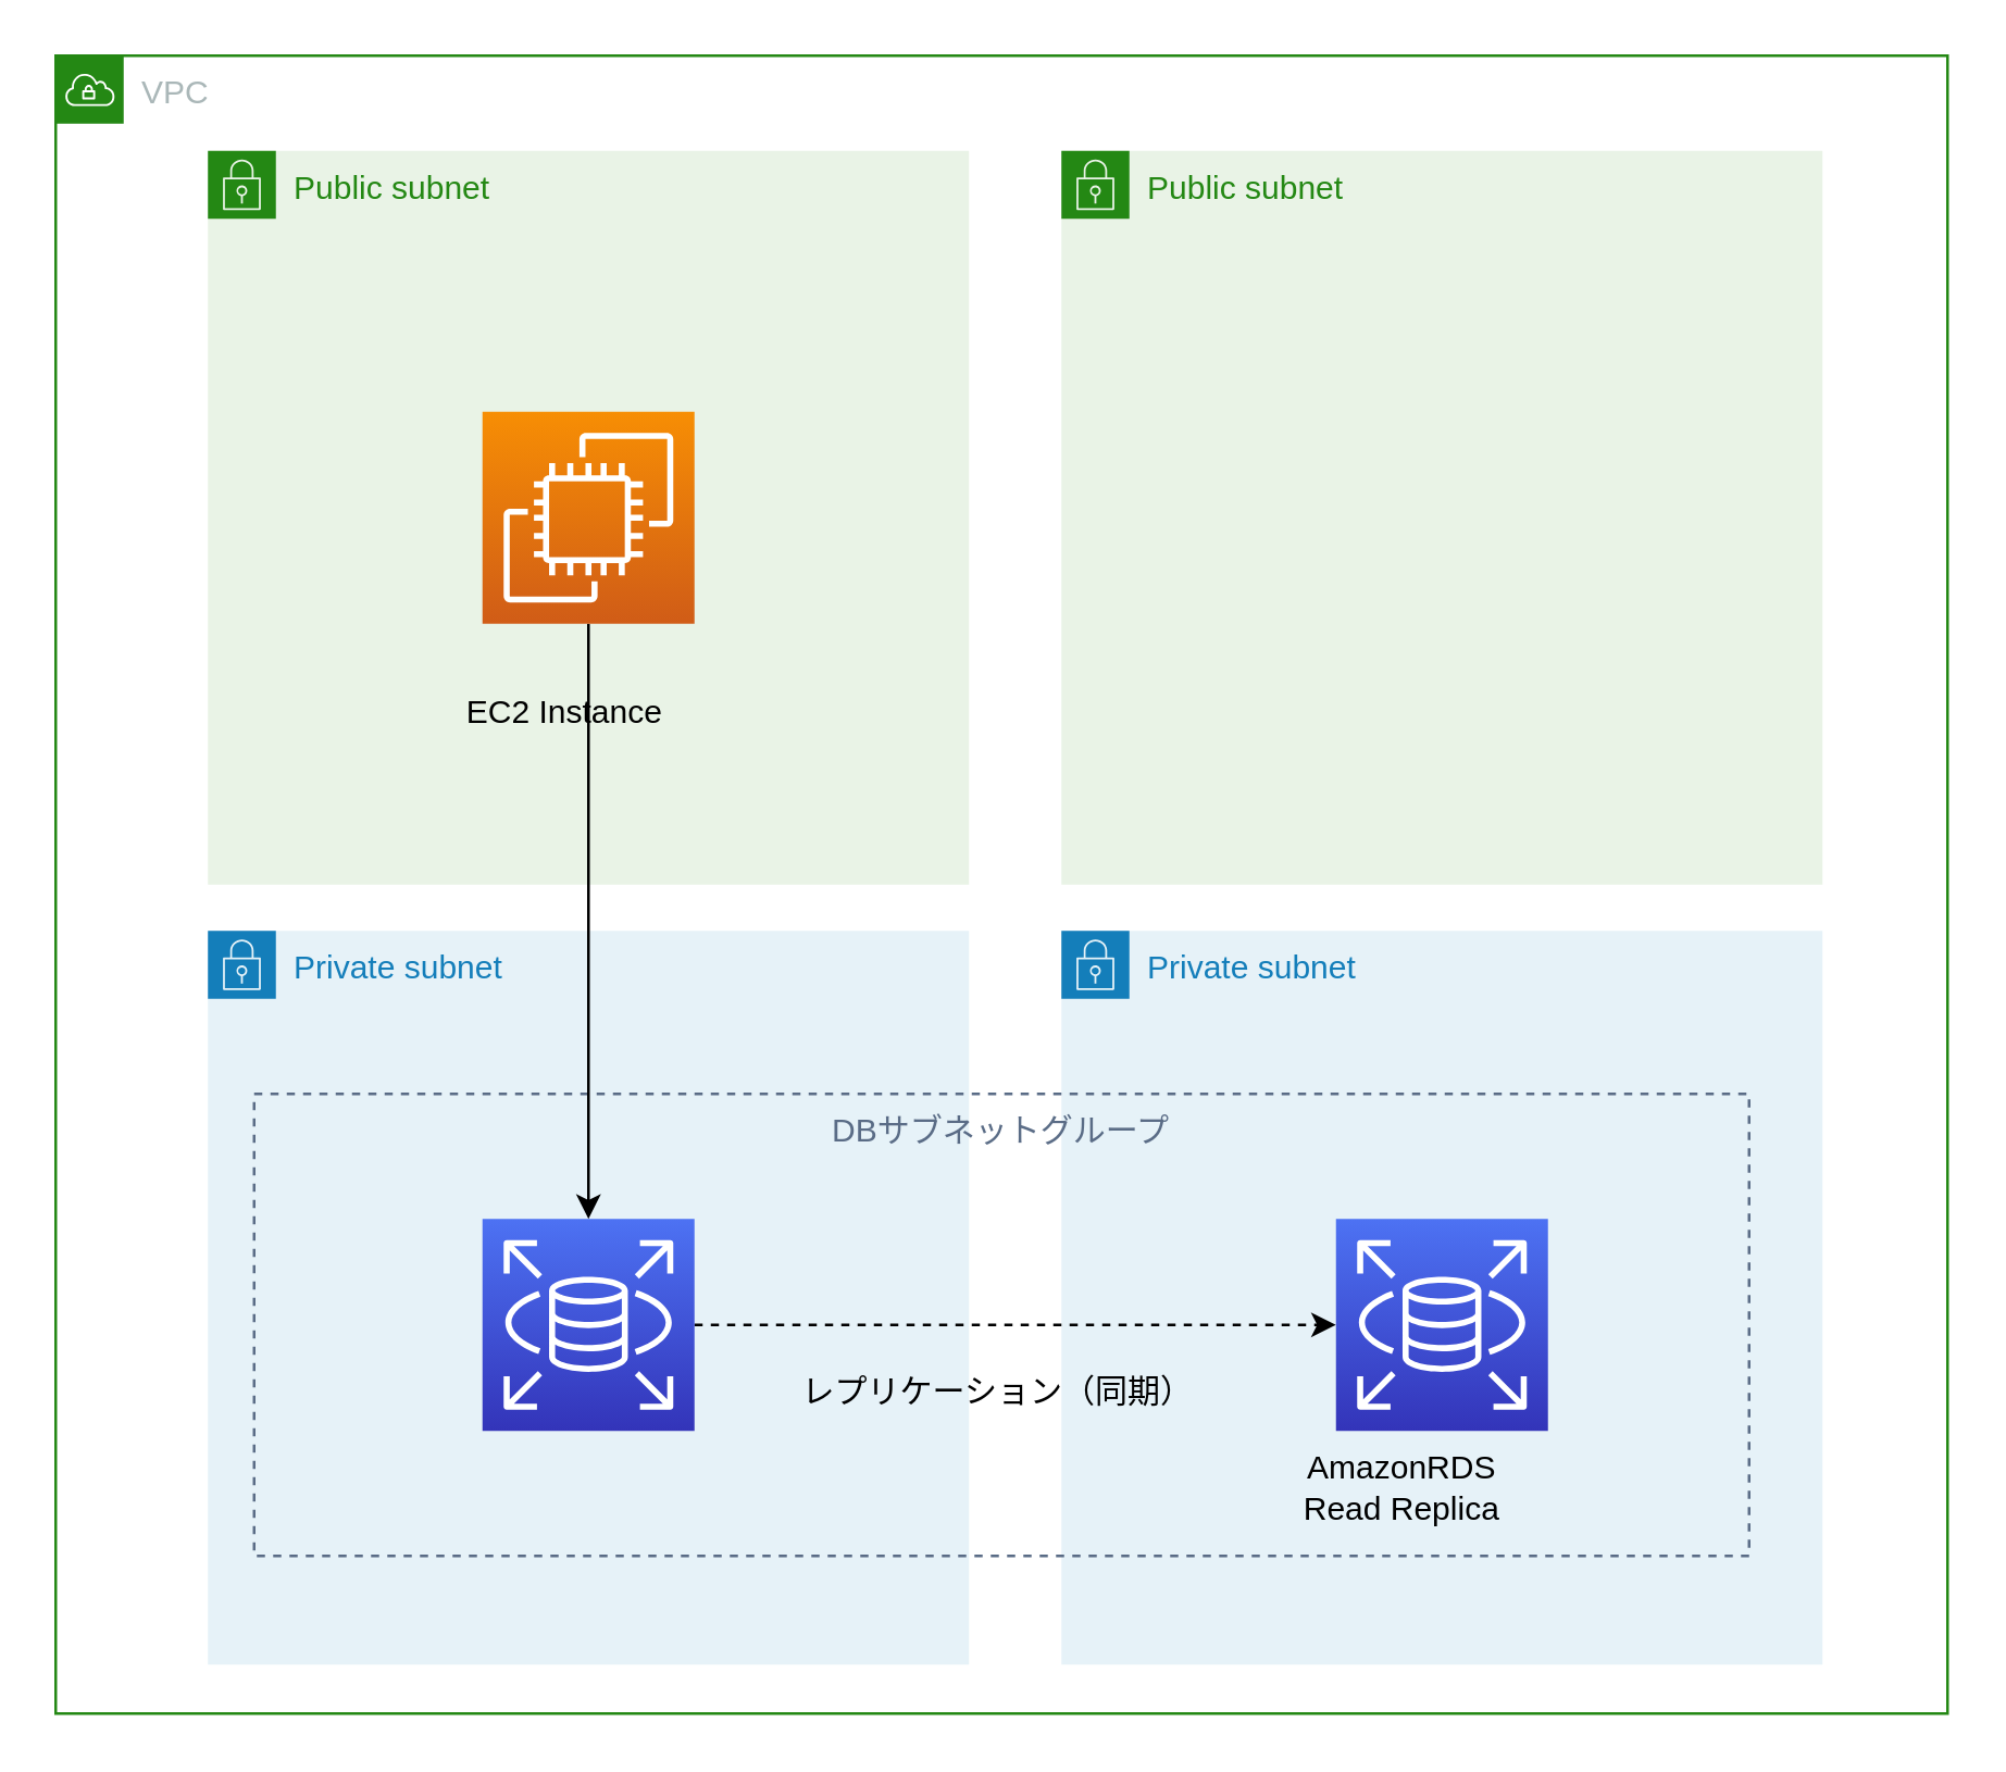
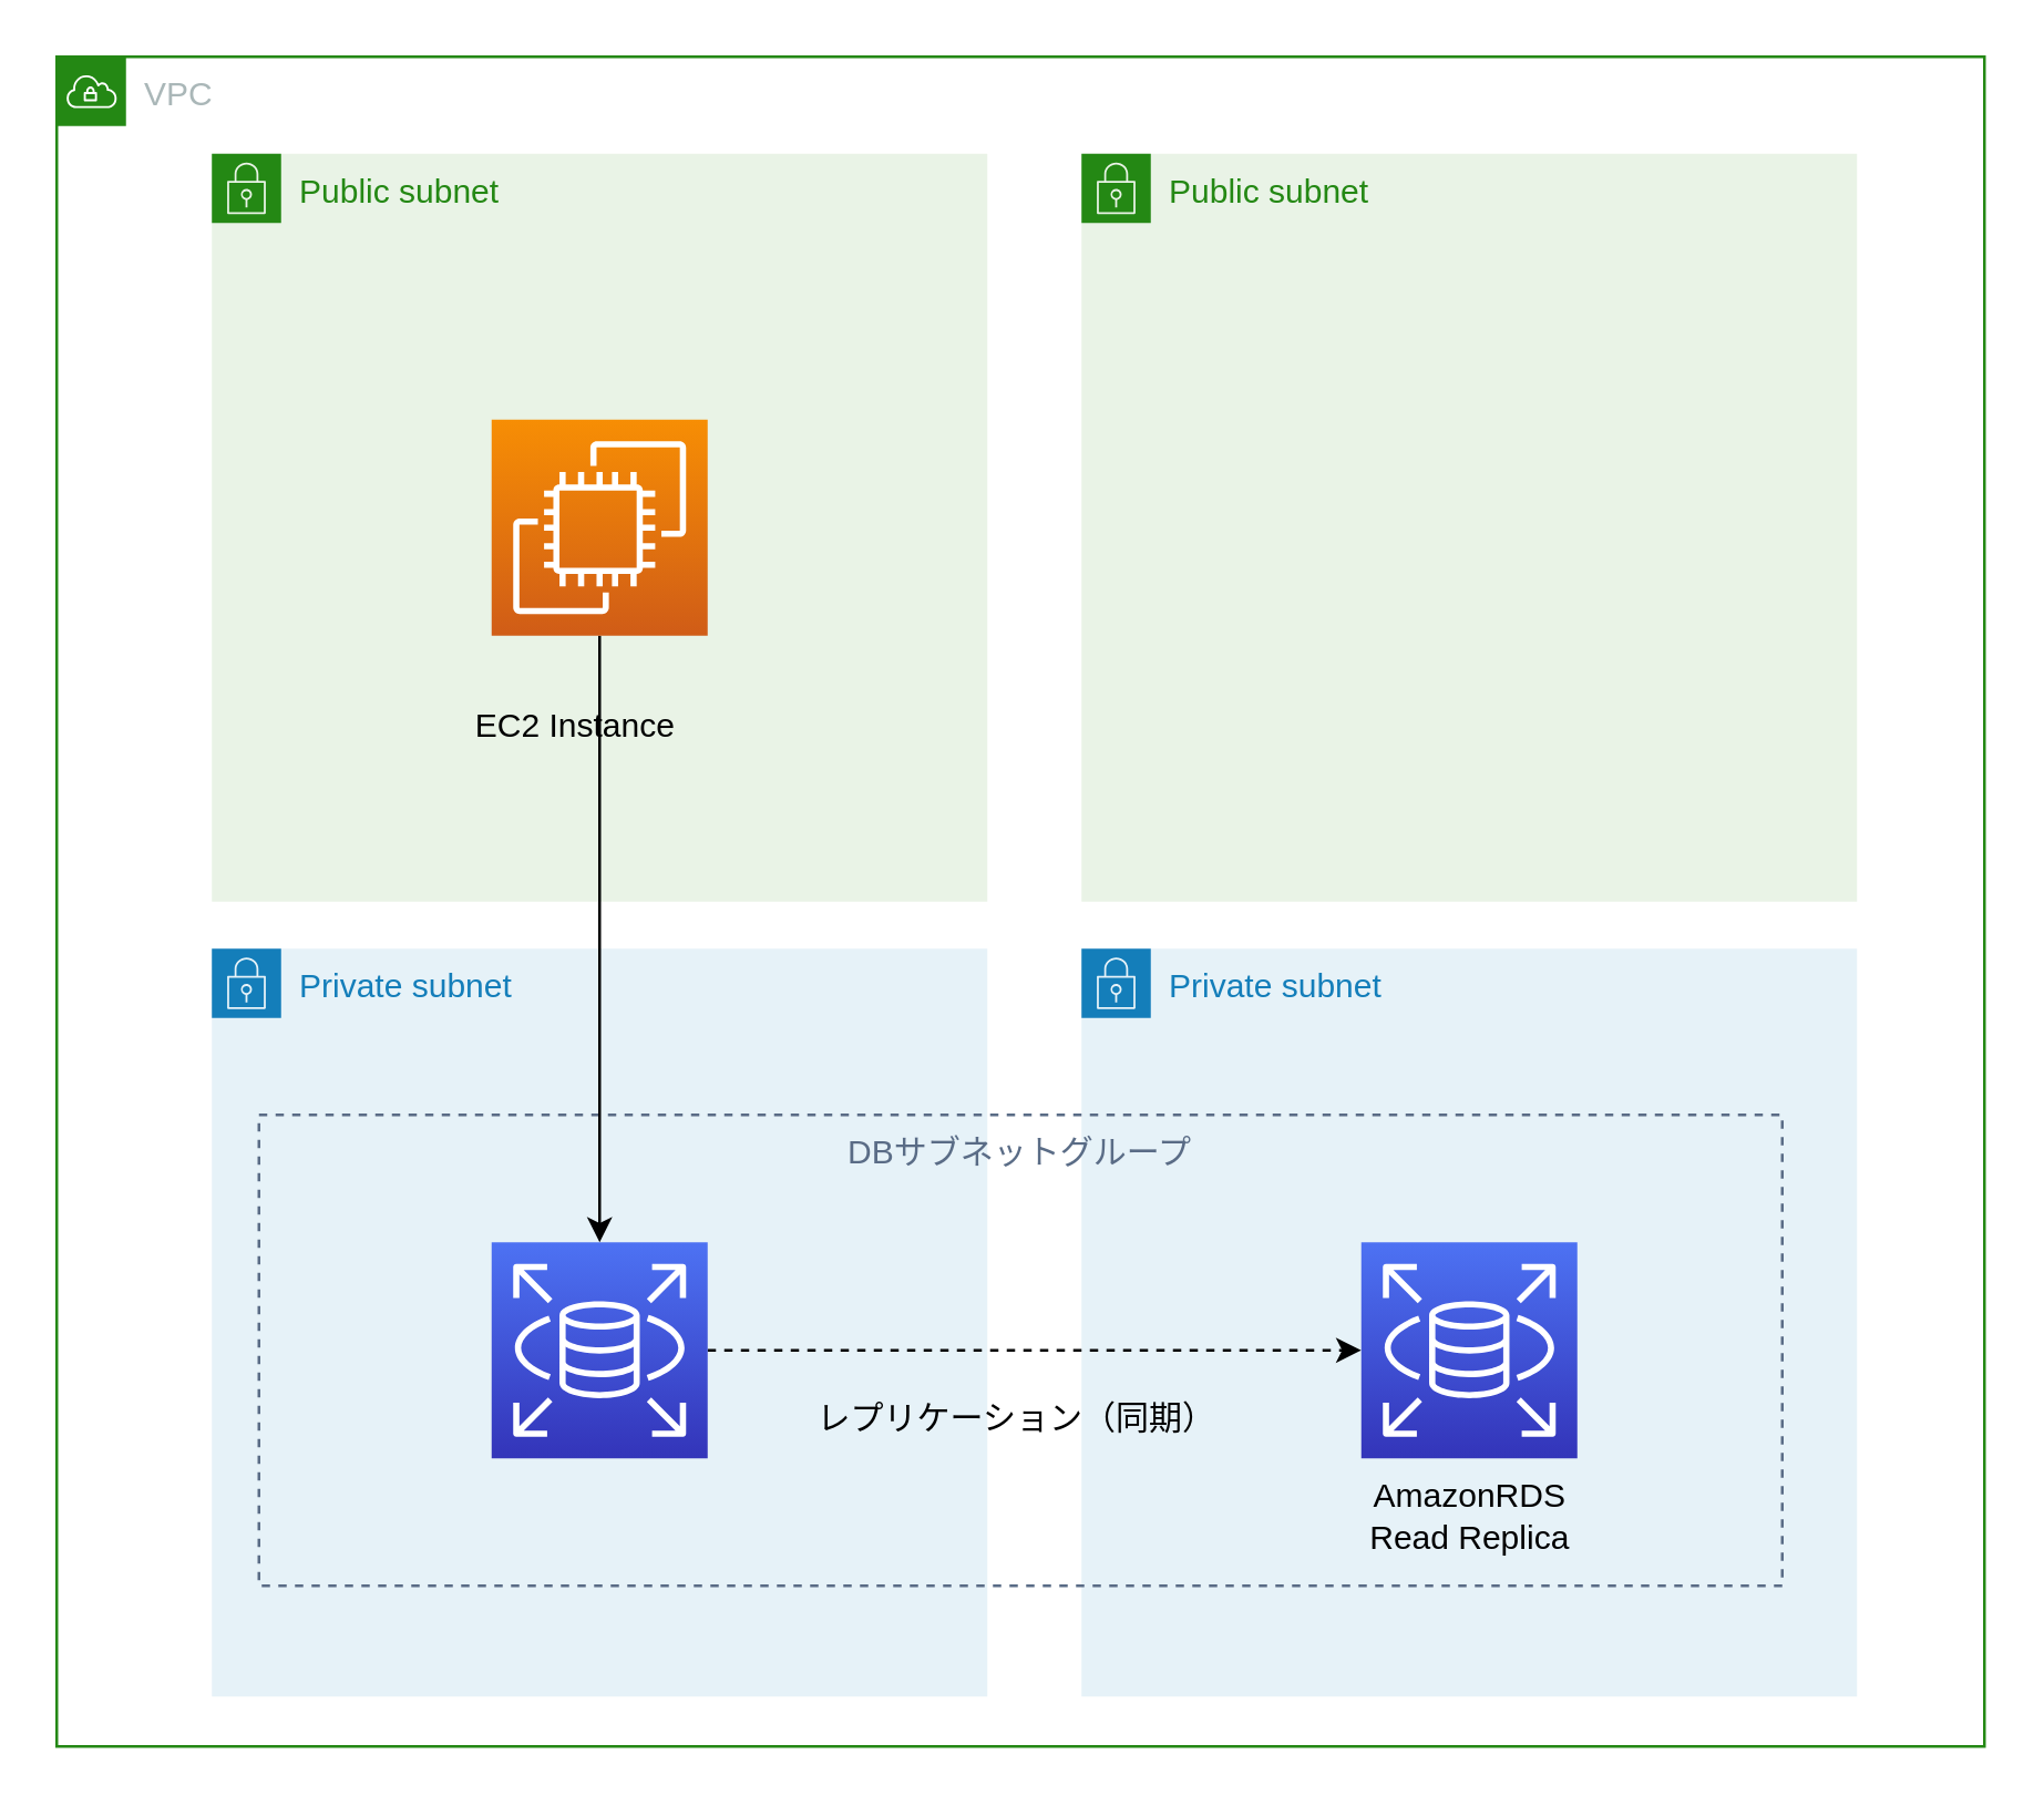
  <mxCell id="0" />
  <mxCell id="1" parent="0" />
  <mxCell id="2" value="VPC" style="points=[[0,0],[0.25,0],[0.5,0],[0.75,0],[1,0],[1,0.25],[1,0.5],[1,0.75],[1,1],[0.75,1],[0.5,1],[0.25,1],[0,1],[0,0.75],[0,0.5],[0,0.25]];outlineConnect=0;gradientColor=none;html=1;whiteSpace=wrap;fontSize=12;fontStyle=0;shape=mxgraph.aws4.group;grIcon=mxgraph.aws4.group_vpc;strokeColor=#248814;fillColor=none;verticalAlign=top;align=left;spacingLeft=30;fontColor=#AAB7B8;dashed=0;" vertex="1" parent="1"><mxGeometry x="20" y="20" width="696" height="610" as="geometry" /></mxCell>
  <mxCell id="3" value="Private subnet" style="points=[[0,0],[0.25,0],[0.5,0],[0.75,0],[1,0],[1,0.25],[1,0.5],[1,0.75],[1,1],[0.75,1],[0.5,1],[0.25,1],[0,1],[0,0.75],[0,0.5],[0,0.25]];outlineConnect=0;gradientColor=none;html=1;whiteSpace=wrap;fontSize=12;fontStyle=0;shape=mxgraph.aws4.group;grIcon=mxgraph.aws4.group_security_group;grStroke=0;strokeColor=#147EBA;fillColor=#E6F2F8;verticalAlign=top;align=left;spacingLeft=30;fontColor=#147EBA;dashed=0;" vertex="1" parent="1"><mxGeometry x="390" y="342" width="280" height="270" as="geometry" /></mxCell>
  <mxCell id="4" value="Private subnet" style="points=[[0,0],[0.25,0],[0.5,0],[0.75,0],[1,0],[1,0.25],[1,0.5],[1,0.75],[1,1],[0.75,1],[0.5,1],[0.25,1],[0,1],[0,0.75],[0,0.5],[0,0.25]];outlineConnect=0;gradientColor=none;html=1;whiteSpace=wrap;fontSize=12;fontStyle=0;shape=mxgraph.aws4.group;grIcon=mxgraph.aws4.group_security_group;grStroke=0;strokeColor=#147EBA;fillColor=#E6F2F8;verticalAlign=top;align=left;spacingLeft=30;fontColor=#147EBA;dashed=0;" vertex="1" parent="1"><mxGeometry x="76" y="342" width="280" height="270" as="geometry" /></mxCell>
  <mxCell id="5" value="DBサブネットグループ" style="fillColor=none;strokeColor=#5A6C86;dashed=1;verticalAlign=top;fontStyle=0;fontColor=#5A6C86;" vertex="1" parent="1"><mxGeometry x="93" y="402" width="550" height="170" as="geometry" /></mxCell>
  <mxCell id="6" value="Public subnet" style="points=[[0,0],[0.25,0],[0.5,0],[0.75,0],[1,0],[1,0.25],[1,0.5],[1,0.75],[1,1],[0.75,1],[0.5,1],[0.25,1],[0,1],[0,0.75],[0,0.5],[0,0.25]];outlineConnect=0;gradientColor=none;html=1;whiteSpace=wrap;fontSize=12;fontStyle=0;shape=mxgraph.aws4.group;grIcon=mxgraph.aws4.group_security_group;grStroke=0;strokeColor=#248814;fillColor=#E9F3E6;verticalAlign=top;align=left;spacingLeft=30;fontColor=#248814;dashed=0;" vertex="1" parent="1"><mxGeometry x="76" y="55" width="280" height="270" as="geometry" /></mxCell>
  <mxCell id="7" value="Public subnet" style="points=[[0,0],[0.25,0],[0.5,0],[0.75,0],[1,0],[1,0.25],[1,0.5],[1,0.75],[1,1],[0.75,1],[0.5,1],[0.25,1],[0,1],[0,0.75],[0,0.5],[0,0.25]];outlineConnect=0;gradientColor=none;html=1;whiteSpace=wrap;fontSize=12;fontStyle=0;shape=mxgraph.aws4.group;grIcon=mxgraph.aws4.group_security_group;grStroke=0;strokeColor=#248814;fillColor=#E9F3E6;verticalAlign=top;align=left;spacingLeft=30;fontColor=#248814;dashed=0;" vertex="1" parent="1"><mxGeometry x="390" y="55" width="280" height="270" as="geometry" /></mxCell>
  <mxCell id="8" style="edgeStyle=orthogonalEdgeStyle;rounded=0;orthogonalLoop=1;jettySize=auto;html=1;" edge="1" parent="1" source="14" target="10"><mxGeometry relative="1" as="geometry"><mxPoint x="216" y="214" as="sourcePoint" /></mxGeometry></mxCell>
  <mxCell id="9" style="edgeStyle=orthogonalEdgeStyle;rounded=0;orthogonalLoop=1;jettySize=auto;html=1;strokeColor=#000000;dashed=1;" edge="1" parent="1" source="10" target="11"><mxGeometry relative="1" as="geometry" /></mxCell>
  <mxCell id="10" value="" style="outlineConnect=0;fontColor=#232F3E;gradientColor=#4D72F3;gradientDirection=north;fillColor=#3334B9;strokeColor=#ffffff;dashed=0;verticalLabelPosition=bottom;verticalAlign=top;align=center;html=1;fontSize=12;fontStyle=0;aspect=fixed;shape=mxgraph.aws4.resourceIcon;resIcon=mxgraph.aws4.rds;" vertex="1" parent="1"><mxGeometry x="177" y="448" width="78" height="78" as="geometry" /></mxCell>
  <mxCell id="11" value="" style="outlineConnect=0;fontColor=#232F3E;gradientColor=#4D72F3;gradientDirection=north;fillColor=#3334B9;strokeColor=#ffffff;dashed=0;verticalLabelPosition=bottom;verticalAlign=top;align=center;html=1;fontSize=12;fontStyle=0;aspect=fixed;shape=mxgraph.aws4.resourceIcon;resIcon=mxgraph.aws4.rds;" vertex="1" parent="1"><mxGeometry x="491" y="448" width="78" height="78" as="geometry" /></mxCell>
- <mxCell id="12" value="AmazonRDS&lt;br&gt;Read Replica&lt;br&gt;" style="text;html=1;resizable=0;autosize=1;align=center;verticalAlign=middle;points=[];fillColor=none;strokeColor=none;rounded=0;" vertex="1" parent="1"><mxGeometry x="470" y="532" width="90" height="30" as="geometry" /></mxCell>
+ <mxCell id="12" value="AmazonRDS&lt;br&gt;Read Replica&lt;br&gt;" style="text;html=1;resizable=0;autosize=1;align=center;verticalAlign=middle;points=[];fillColor=none;strokeColor=none;rounded=0;" vertex="1" parent="1"><mxGeometry x="485" y="532" width="90" height="30" as="geometry" /></mxCell>
  <mxCell id="13" value="レプリケーション（同期）&lt;br&gt;" style="text;html=1;resizable=0;points=[];autosize=1;align=left;verticalAlign=top;spacingTop=-4;" vertex="1" parent="1"><mxGeometry x="293" y="502" width="160" height="10" as="geometry" /></mxCell>
  <mxCell id="14" value="" style="outlineConnect=0;fontColor=#232F3E;gradientColor=#F78E04;gradientDirection=north;fillColor=#D05C17;strokeColor=#ffffff;dashed=0;verticalLabelPosition=bottom;verticalAlign=top;align=center;html=1;fontSize=12;fontStyle=0;aspect=fixed;shape=mxgraph.aws4.resourceIcon;resIcon=mxgraph.aws4.ec2;" vertex="1" parent="1"><mxGeometry x="177" y="151" width="78" height="78" as="geometry" /></mxCell>
  <mxCell id="15" value="EC2 Instance&lt;br&gt;" style="text;html=1;resizable=0;autosize=1;align=center;verticalAlign=middle;points=[];fillColor=none;strokeColor=none;rounded=0;" vertex="1" parent="1"><mxGeometry x="162" y="252" width="90" height="20" as="geometry" /></mxCell>
